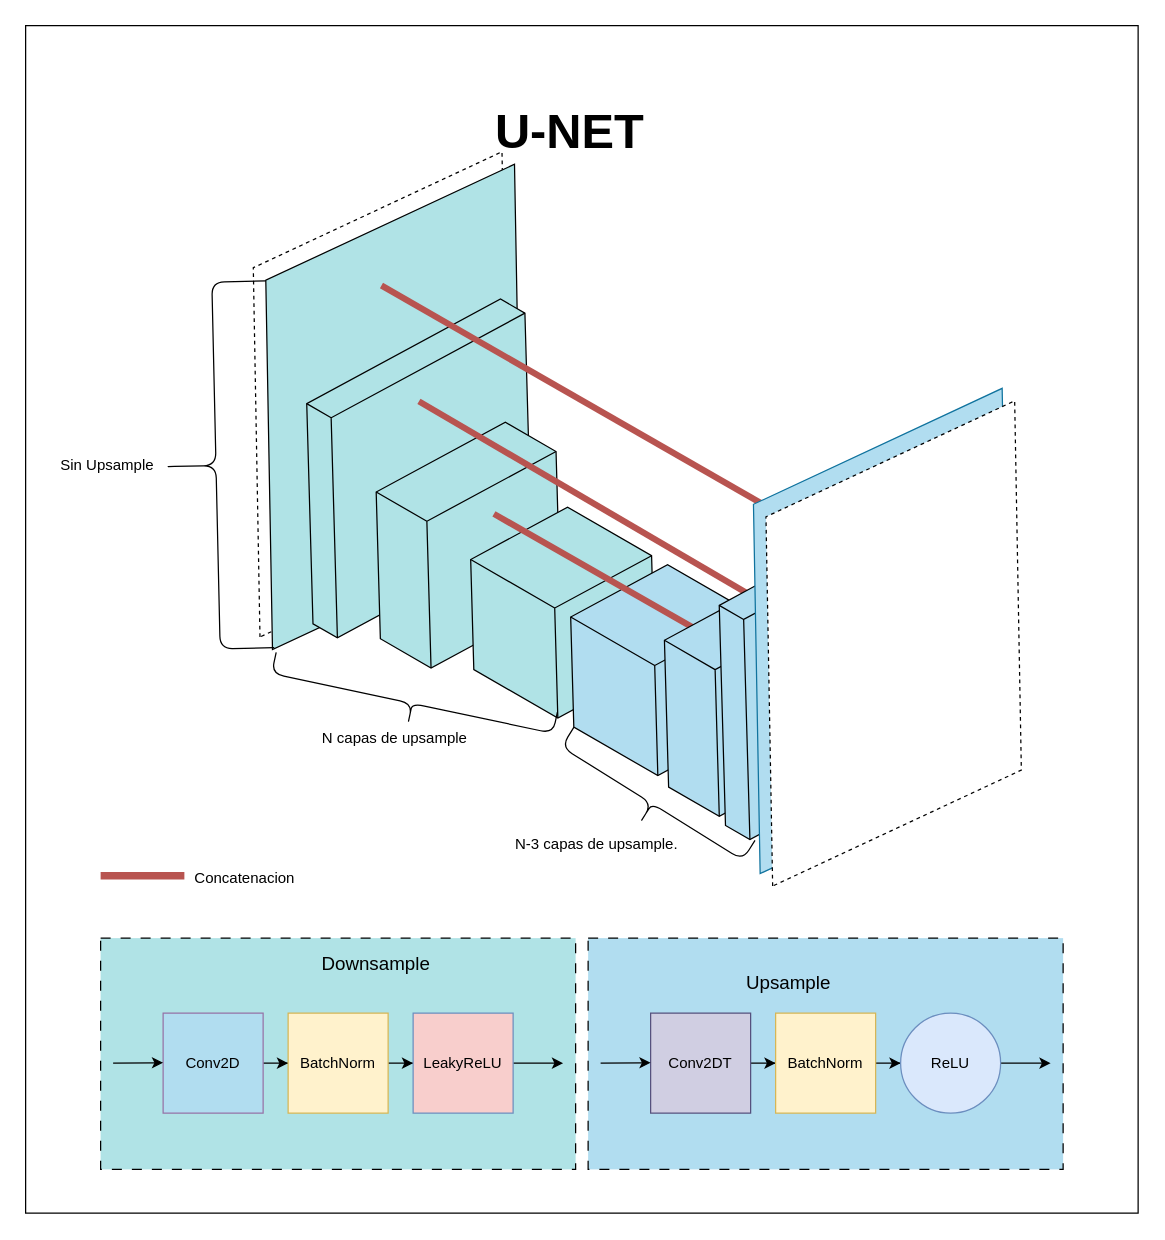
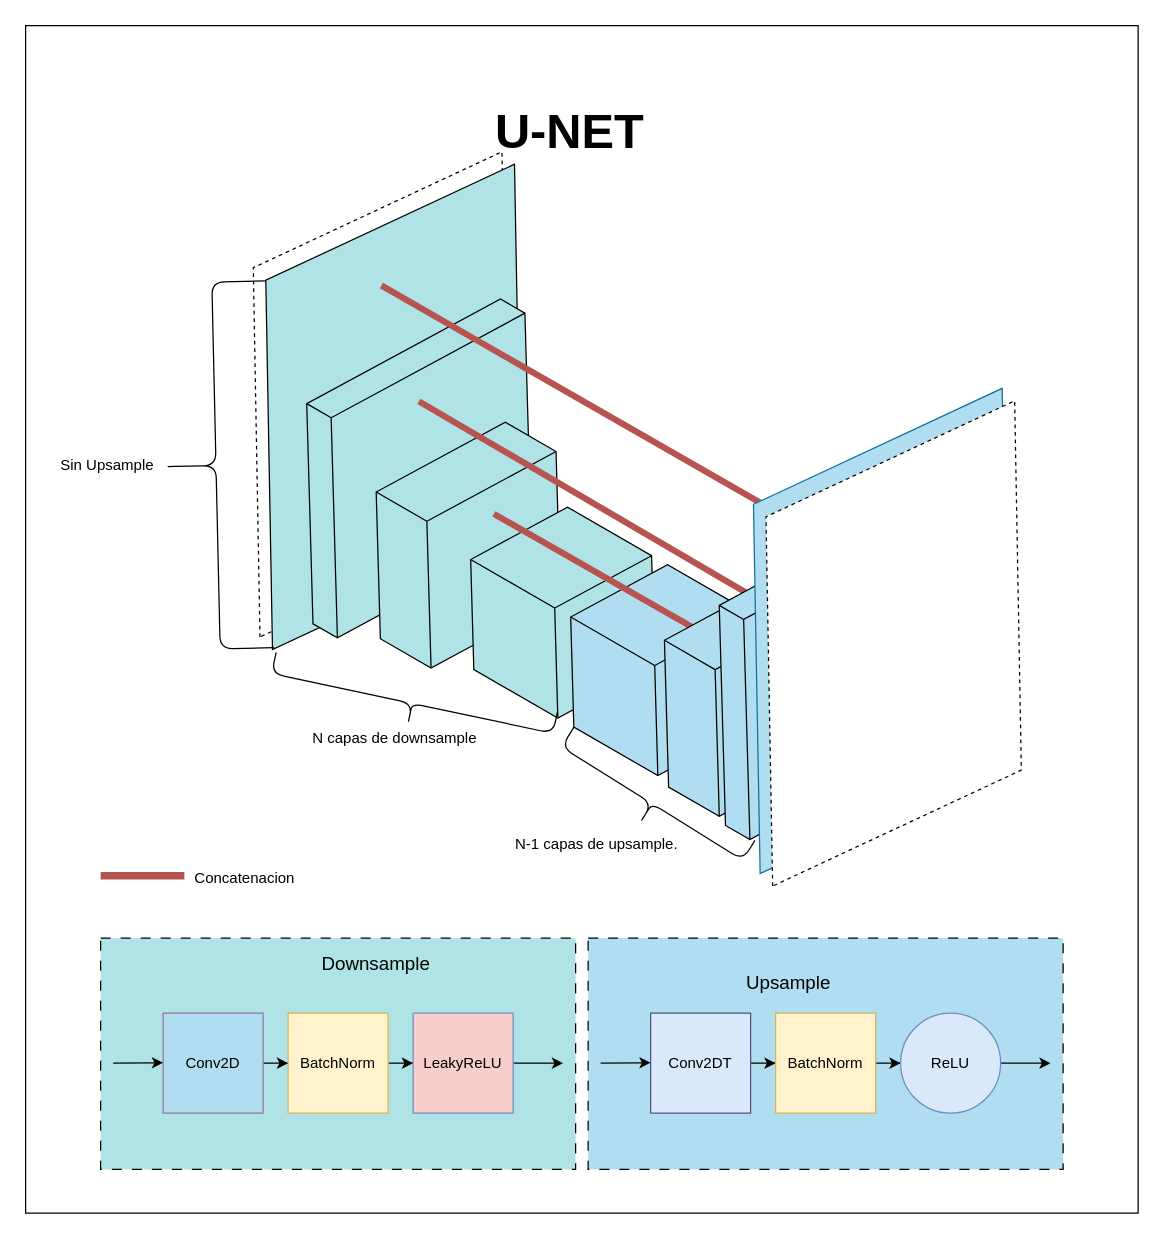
  <mxCell id="0" />
  <mxCell id="1" parent="0" />
  <mxCell id="2" value="" style="rounded=0;whiteSpace=wrap;html=1;" vertex="1" parent="1"><mxGeometry x="20" y="20" width="890" height="950" as="geometry" /></mxCell>
  <mxCell id="3" value="" style="rounded=0;whiteSpace=wrap;html=1;dashed=1;dashPattern=8 8;fillColor=#b1ddf0;strokeColor=#000000;" vertex="1" parent="1"><mxGeometry x="470" y="750" width="380" height="185" as="geometry" /></mxCell>
  <mxCell id="4" value="" style="rounded=0;whiteSpace=wrap;html=1;dashed=1;dashPattern=8 8;fillColor=#b0e3e6;strokeColor=#000000;" vertex="1" parent="1"><mxGeometry x="80" y="750" width="380" height="185" as="geometry" /></mxCell>
  <mxCell id="5" value="" style="shape=parallelogram;perimeter=parallelogramPerimeter;whiteSpace=wrap;html=1;fixedSize=1;size=120;rotation=-25;dashed=1;" vertex="1" parent="1"><mxGeometry x="134.53" y="180" width="339.53" height="270" as="geometry" /></mxCell>
  <mxCell id="6" value="" style="edgeStyle=orthogonalEdgeStyle;rounded=0;orthogonalLoop=1;jettySize=auto;html=1;" edge="1" parent="1" source="7" target="10"><mxGeometry relative="1" as="geometry" /></mxCell>
  <mxCell id="7" value="Conv2D" style="whiteSpace=wrap;html=1;aspect=fixed;fillColor=#b1ddf0;strokeColor=#9673a6;" vertex="1" parent="1"><mxGeometry x="130" y="810" width="80" height="80" as="geometry" /></mxCell>
  <mxCell id="8" value="&lt;font style=&quot;font-size: 15px;&quot;&gt;Downsample&lt;/font&gt;" style="text;html=1;align=center;verticalAlign=middle;resizable=0;points=[];autosize=1;strokeColor=none;fillColor=none;" vertex="1" parent="1"><mxGeometry x="245" y="755" width="110" height="30" as="geometry" /></mxCell>
  <mxCell id="9" value="" style="edgeStyle=orthogonalEdgeStyle;rounded=0;orthogonalLoop=1;jettySize=auto;html=1;" edge="1" parent="1" source="10" target="12"><mxGeometry relative="1" as="geometry" /></mxCell>
  <mxCell id="10" value="BatchNorm" style="whiteSpace=wrap;html=1;aspect=fixed;fillColor=#fff2cc;strokeColor=#d6b656;" vertex="1" parent="1"><mxGeometry x="230" y="810" width="80" height="80" as="geometry" /></mxCell>
  <mxCell id="11" value="" style="edgeStyle=orthogonalEdgeStyle;rounded=0;orthogonalLoop=1;jettySize=auto;html=1;" edge="1" parent="1" source="12"><mxGeometry relative="1" as="geometry"><mxPoint x="450" y="850" as="targetPoint" /></mxGeometry></mxCell>
  <mxCell id="12" value="LeakyReLU" style="whiteSpace=wrap;html=1;aspect=fixed;fillColor=#f8cecc;strokeColor=#6c8ebf;" vertex="1" parent="1"><mxGeometry x="330" y="810" width="80" height="80" as="geometry" /></mxCell>
  <mxCell id="13" value="" style="endArrow=classic;html=1;rounded=0;" edge="1" parent="1"><mxGeometry width="50" height="50" relative="1" as="geometry"><mxPoint x="90" y="850" as="sourcePoint" /><mxPoint x="130" y="849.71" as="targetPoint" /></mxGeometry></mxCell>
  <mxCell id="14" value="" style="shape=parallelogram;perimeter=parallelogramPerimeter;whiteSpace=wrap;html=1;fixedSize=1;size=120;rotation=-25;fillColor=#b0e3e6;strokeColor=#000000;fillStyle=solid;" vertex="1" parent="1"><mxGeometry x="144.53" y="190" width="339.53" height="270" as="geometry" /></mxCell>
  <mxCell id="15" value="" style="edgeStyle=orthogonalEdgeStyle;rounded=0;orthogonalLoop=1;jettySize=auto;html=1;" edge="1" parent="1" source="16" target="19"><mxGeometry relative="1" as="geometry" /></mxCell>
- <mxCell id="16" value="Conv2DT" style="whiteSpace=wrap;html=1;aspect=fixed;fillColor=#d0cee2;strokeColor=#56517e;" vertex="1" parent="1"><mxGeometry x="520" y="810" width="80" height="80" as="geometry" /></mxCell>
+ <mxCell id="16" value="Conv2DT" style="whiteSpace=wrap;html=1;aspect=fixed;fillColor=#dae8fc;strokeColor=#56517e;" vertex="1" parent="1"><mxGeometry x="520" y="810" width="80" height="80" as="geometry" /></mxCell>
  <mxCell id="17" value="&lt;font style=&quot;font-size: 15px;&quot;&gt;Upsample&lt;/font&gt;" style="text;html=1;align=center;verticalAlign=middle;resizable=0;points=[];autosize=1;strokeColor=none;fillColor=none;" vertex="1" parent="1"><mxGeometry x="585" y="770" width="90" height="30" as="geometry" /></mxCell>
  <mxCell id="18" value="" style="edgeStyle=orthogonalEdgeStyle;rounded=0;orthogonalLoop=1;jettySize=auto;html=1;" edge="1" parent="1" source="19" target="21"><mxGeometry relative="1" as="geometry" /></mxCell>
  <mxCell id="19" value="BatchNorm" style="whiteSpace=wrap;html=1;aspect=fixed;fillColor=#fff2cc;strokeColor=#d6b656;" vertex="1" parent="1"><mxGeometry x="620" y="810" width="80" height="80" as="geometry" /></mxCell>
  <mxCell id="20" value="" style="edgeStyle=orthogonalEdgeStyle;rounded=0;orthogonalLoop=1;jettySize=auto;html=1;" edge="1" parent="1" source="21"><mxGeometry relative="1" as="geometry"><mxPoint x="840" y="850" as="targetPoint" /></mxGeometry></mxCell>
  <mxCell id="21" value="ReLU" style="ellipse;whiteSpace=wrap;html=1;aspect=fixed;fillColor=#dae8fc;strokeColor=#6c8ebf;" vertex="1" parent="1"><mxGeometry x="720" y="810" width="80" height="80" as="geometry" /></mxCell>
  <mxCell id="22" value="" style="endArrow=classic;html=1;rounded=0;" edge="1" parent="1"><mxGeometry width="50" height="50" relative="1" as="geometry"><mxPoint x="480" y="850" as="sourcePoint" /><mxPoint x="520" y="849.71" as="targetPoint" /></mxGeometry></mxCell>
  <mxCell id="23" value="" style="html=1;whiteSpace=wrap;shape=isoCube2;backgroundOutline=1;isoAngle=19.018;rotation=120;fillColor=#b0e3e6;strokeColor=#000000;fillStyle=solid;" vertex="1" parent="1"><mxGeometry x="184.66" y="270.6" width="300" height="207.32" as="geometry" /></mxCell>
  <mxCell id="24" value="" style="html=1;whiteSpace=wrap;shape=isoCube2;backgroundOutline=1;isoAngle=19.018;rotation=120;fillColor=#b0e3e6;strokeColor=#000000;" vertex="1" parent="1"><mxGeometry x="274.06" y="350.6" width="200" height="170" as="geometry" /></mxCell>
  <mxCell id="25" value="" style="html=1;whiteSpace=wrap;shape=isoCube2;backgroundOutline=1;isoAngle=19.018;rotation=120;fillColor=#b0e3e6;strokeColor=#000000;" vertex="1" parent="1"><mxGeometry x="374.66" y="404.6" width="150" height="170" as="geometry" /></mxCell>
  <mxCell id="26" value="" style="html=1;whiteSpace=wrap;shape=isoCube2;backgroundOutline=1;isoAngle=19.018;rotation=120;fillColor=#b1ddf0;strokeColor=#000000;" vertex="1" parent="1"><mxGeometry x="454.66" y="450.6" width="150" height="170" as="geometry" /></mxCell>
  <mxCell id="27" value="" style="endArrow=classic;html=1;rounded=0;entryX=0.441;entryY=0.54;entryDx=0;entryDy=0;entryPerimeter=0;fillColor=#f8cecc;strokeColor=#b85450;strokeWidth=5;" edge="1" parent="1"><mxGeometry width="50" height="50" relative="1" as="geometry"><mxPoint x="394.65" y="410.6" as="sourcePoint" /><mxPoint x="604.661" y="530.641" as="targetPoint" /></mxGeometry></mxCell>
  <mxCell id="28" value="" style="html=1;whiteSpace=wrap;shape=isoCube2;backgroundOutline=1;isoAngle=19.018;rotation=120;fillColor=#b1ddf0;strokeColor=#000000;" vertex="1" parent="1"><mxGeometry x="504.66" y="469.26" width="200" height="170" as="geometry" /></mxCell>
  <mxCell id="29" value="" style="endArrow=classic;html=1;rounded=0;fillColor=#f8cecc;strokeColor=#b85450;strokeWidth=5;" edge="1" parent="1"><mxGeometry width="50" height="50" relative="1" as="geometry"><mxPoint x="334.66" y="320.6" as="sourcePoint" /><mxPoint x="683.66" y="524.6" as="targetPoint" /></mxGeometry></mxCell>
  <mxCell id="30" value="" style="html=1;whiteSpace=wrap;shape=isoCube2;backgroundOutline=1;isoAngle=19.018;rotation=120;fillColor=#b1ddf0;strokeColor=#000000;" vertex="1" parent="1"><mxGeometry x="514.66" y="431.94" width="300" height="207.32" as="geometry" /></mxCell>
  <mxCell id="31" value="" style="endArrow=classic;html=1;rounded=0;fillColor=#f8cecc;strokeColor=#b85450;strokeWidth=5;" edge="1" parent="1"><mxGeometry width="50" height="50" relative="1" as="geometry"><mxPoint x="304.66" y="227.94" as="sourcePoint" /><mxPoint x="701.66" y="455.6" as="targetPoint" /></mxGeometry></mxCell>
  <mxCell id="32" value="" style="shape=parallelogram;perimeter=parallelogramPerimeter;whiteSpace=wrap;html=1;fixedSize=1;size=120;rotation=-25;fillColor=#b1ddf0;strokeColor=#10739e;fillStyle=solid;" vertex="1" parent="1"><mxGeometry x="534.66" y="369.26" width="339.53" height="270" as="geometry" /></mxCell>
  <mxCell id="33" value="" style="shape=parallelogram;perimeter=parallelogramPerimeter;whiteSpace=wrap;html=1;fixedSize=1;size=120;rotation=-25;dashed=1;" vertex="1" parent="1"><mxGeometry x="544.66" y="379.26" width="339.53" height="270" as="geometry" /></mxCell>
  <mxCell id="34" value="Sin Upsample" style="text;html=1;align=center;verticalAlign=middle;resizable=0;points=[];autosize=1;strokeColor=none;fillColor=none;" vertex="1" parent="1"><mxGeometry x="34.53" y="356.89" width="100" height="30" as="geometry" /></mxCell>
  <mxCell id="35" value="" style="shape=curlyBracket;whiteSpace=wrap;html=1;rounded=1;labelPosition=left;verticalLabelPosition=middle;align=right;verticalAlign=middle;size=0.5;rotation=-181.3;direction=west;" vertex="1" parent="1"><mxGeometry x="129.03" y="225.17" width="86.54" height="293.43" as="geometry" /></mxCell>
  <mxCell id="36" value="" style="shape=curlyBracket;whiteSpace=wrap;html=1;rounded=1;labelPosition=left;verticalLabelPosition=middle;align=right;verticalAlign=middle;size=0.5;rotation=122;direction=west;" vertex="1" parent="1"><mxGeometry x="502.43" y="557" width="37.46" height="170.79" as="geometry" /></mxCell>
- <mxCell id="37" value="&lt;div&gt;N-3 capas de upsample.&lt;/div&gt;" style="text;html=1;align=left;verticalAlign=middle;resizable=0;points=[];autosize=1;strokeColor=none;fillColor=none;" vertex="1" parent="1"><mxGeometry x="410" y="660" width="150" height="30" as="geometry" /></mxCell>
+ <mxCell id="37" value="&lt;div&gt;N-1 capas de upsample.&lt;/div&gt;" style="text;html=1;align=left;verticalAlign=middle;resizable=0;points=[];autosize=1;strokeColor=none;fillColor=none;" vertex="1" parent="1"><mxGeometry x="410" y="660" width="150" height="30" as="geometry" /></mxCell>
  <mxCell id="38" value="" style="shape=curlyBracket;whiteSpace=wrap;html=1;rounded=1;labelPosition=left;verticalLabelPosition=middle;align=right;verticalAlign=middle;rotation=-78;" vertex="1" parent="1"><mxGeometry x="312" y="447.26" width="34.66" height="230" as="geometry" /></mxCell>
- <mxCell id="39" value="N capas de upsample" style="text;html=1;align=center;verticalAlign=middle;resizable=0;points=[];autosize=1;strokeColor=none;fillColor=none;" vertex="1" parent="1"><mxGeometry x="240" y="574.6" width="150" height="30" as="geometry" /></mxCell>
+ <mxCell id="39" value="N capas de downsample" style="text;html=1;align=center;verticalAlign=middle;resizable=0;points=[];autosize=1;strokeColor=none;fillColor=none;" vertex="1" parent="1"><mxGeometry x="240" y="574.6" width="150" height="30" as="geometry" /></mxCell>
  <mxCell id="40" value="&lt;h1&gt;&lt;font style=&quot;font-size: 39px;&quot;&gt;U-NET&lt;/font&gt;&lt;/h1&gt;" style="text;html=1;align=center;verticalAlign=middle;resizable=0;points=[];autosize=1;strokeColor=none;fillColor=none;" vertex="1" parent="1"><mxGeometry x="385" y="60" width="140" height="90" as="geometry" /></mxCell>
  <mxCell id="41" value="" style="endArrow=none;html=1;rounded=0;endFill=0;fillColor=#f8cecc;strokeColor=#b85450;strokeWidth=6;" edge="1" parent="1"><mxGeometry width="50" height="50" relative="1" as="geometry"><mxPoint x="80" y="700" as="sourcePoint" /><mxPoint x="147" y="700" as="targetPoint" /></mxGeometry></mxCell>
  <mxCell id="42" value="Concatenacion" style="text;html=1;align=center;verticalAlign=middle;resizable=0;points=[];autosize=1;strokeColor=none;fillColor=none;" vertex="1" parent="1"><mxGeometry x="144.53" y="687.26" width="100" height="30" as="geometry" /></mxCell>
